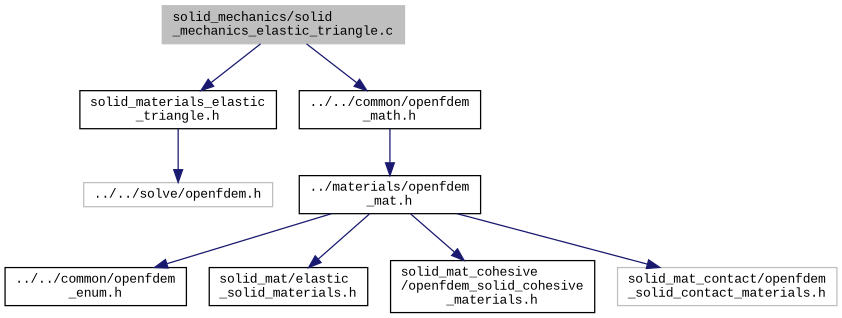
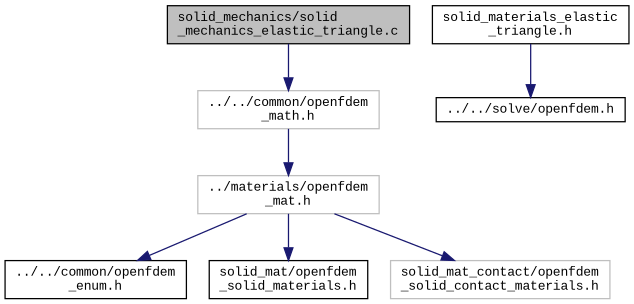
  digraph {
    fontname="Liberation Mono"
    node [color=black fillcolor=white fontname="Liberation Mono" fontsize=10 shape=record style=filled]
    edge [color=midnightblue fontname="Liberation Mono" fontsize=10 labelfontname=Helvetica labelfontsize=10 style=solid]
-   n1 [color=grey75 fillcolor=grey75 fontcolor=black height=0.2 label="solid_mechanics/solid\l_mechanics_elastic_triangle.c" width=0.4]
+   n1 [fillcolor=grey75 fontcolor=black height=0.2 label="solid_mechanics/solid\l_mechanics_elastic_triangle.c" width=0.4]
    n2 [height=0.2 label="solid_materials_elastic\l_triangle.h" width=0.4]
-   n3 [height=0.2 label="../../common/openfdem\l_math.h" width=0.4]
-   n4 [color=grey75 height=0.2 label="../../solve/openfdem.h" width=0.4]
-   n5 [height=0.2 label="../materials/openfdem\l_mat.h" width=0.4]
+   n3 [color=grey75 height=0.2 label="../../common/openfdem\l_math.h" width=0.4]
+   n4 [height=0.2 label="../../solve/openfdem.h" width=0.4]
+   n5 [color=grey75 height=0.2 label="../materials/openfdem\l_mat.h" width=0.4]
    n6 [height=0.2 label="../../common/openfdem\l_enum.h" width=0.4]
-   n7 [height=0.2 label="solid_mat/elastic\l_solid_materials.h" width=0.4]
-   n8 [height=0.2 label="solid_mat_cohesive\l/openfdem_solid_cohesive\l_materials.h" width=0.4]
+   n7 [height=0.2 label="solid_mat/openfdem\l_solid_materials.h" width=0.4]
    n9 [color=grey75 height=0.2 label="solid_mat_contact/openfdem\l_solid_contact_materials.h" width=0.4]
-   n1 -> n2
    n1 -> n3
    n2 -> n4
    n3 -> n5
    n5 -> n6
    n5 -> n7
-   n5 -> n8
    n5 -> n9
  }
